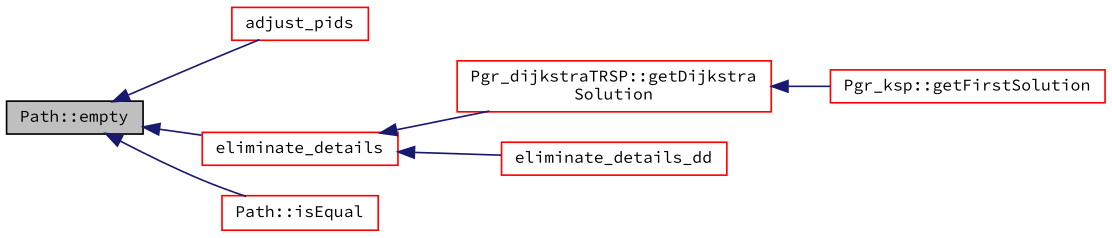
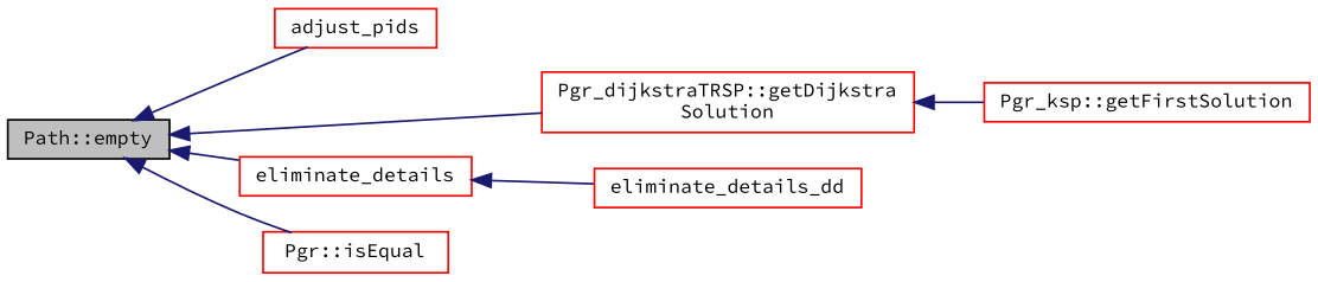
  digraph {
    fontname="Source Code Pro"
    rankdir=LR
    node [color=red fillcolor=white fontname="Source Code Pro" fontsize=10 shape=record style=filled]
    edge [color=midnightblue dir=back fontname="Source Code Pro" fontsize=10 labelfontname=Helvetica labelfontsize=10 style=solid]
    n1 [color=black fillcolor=grey75 fontcolor=black height=0.2 label="Path::empty" width=0.4]
    n2 [height=0.2 label=adjust_pids width=0.4]
    n3 [height=0.2 label=eliminate_details width=0.4]
    n4 [height=0.2 label="Pgr_dijkstraTRSP::getDijkstra\lSolution" width=0.4]
-   n5 [height=0.2 label="Path::isEqual" width=0.4]
+   n5 [height=0.2 label="Pgr::isEqual" width=0.4]
    n6 [height=0.2 label=eliminate_details_dd width=0.4]
    n7 [height=0.2 label="Pgr_ksp::getFirstSolution" width=0.4]
    n1 -> n2
    n1 -> n3
-   n3 -> n4
+   n1 -> n4
    n1 -> n5
    n3 -> n6
    n4 -> n7
  }
